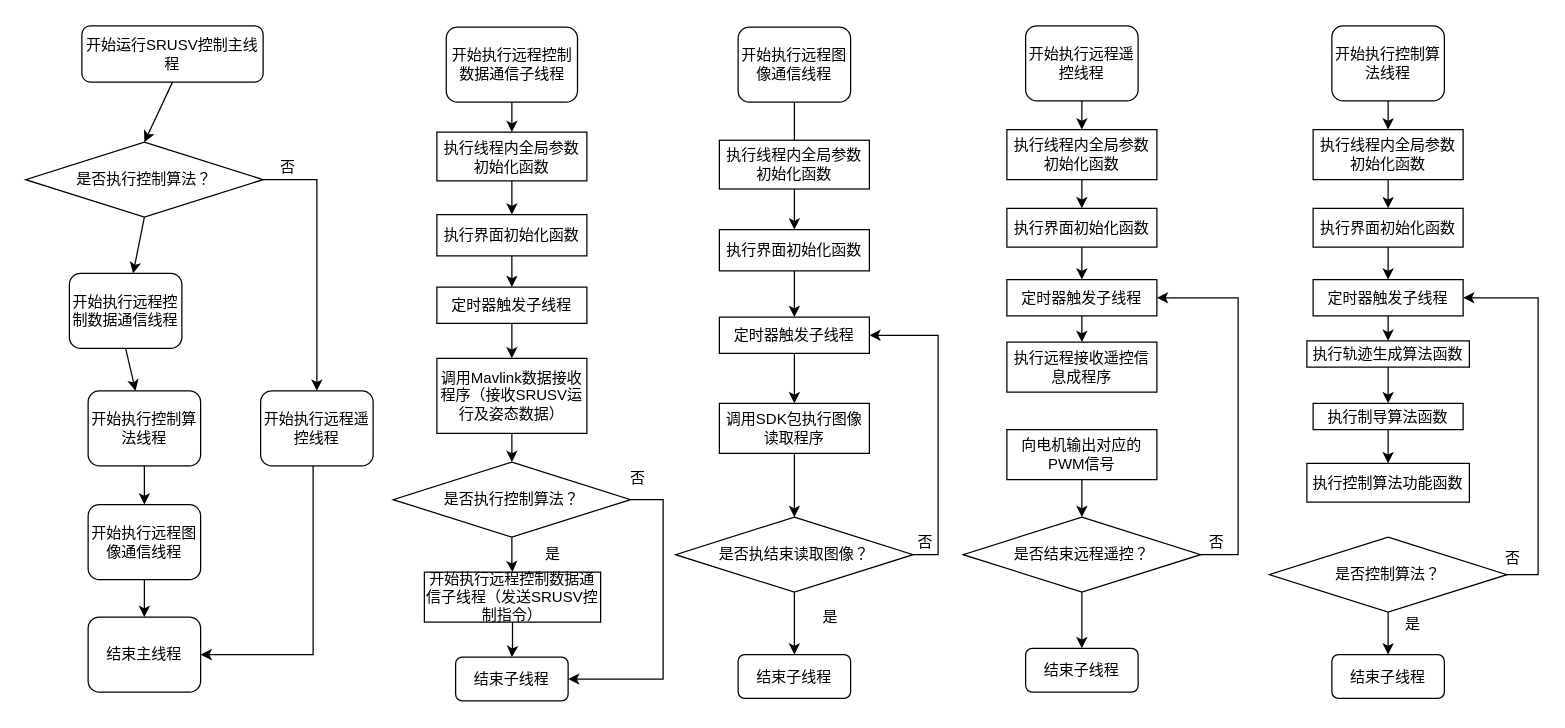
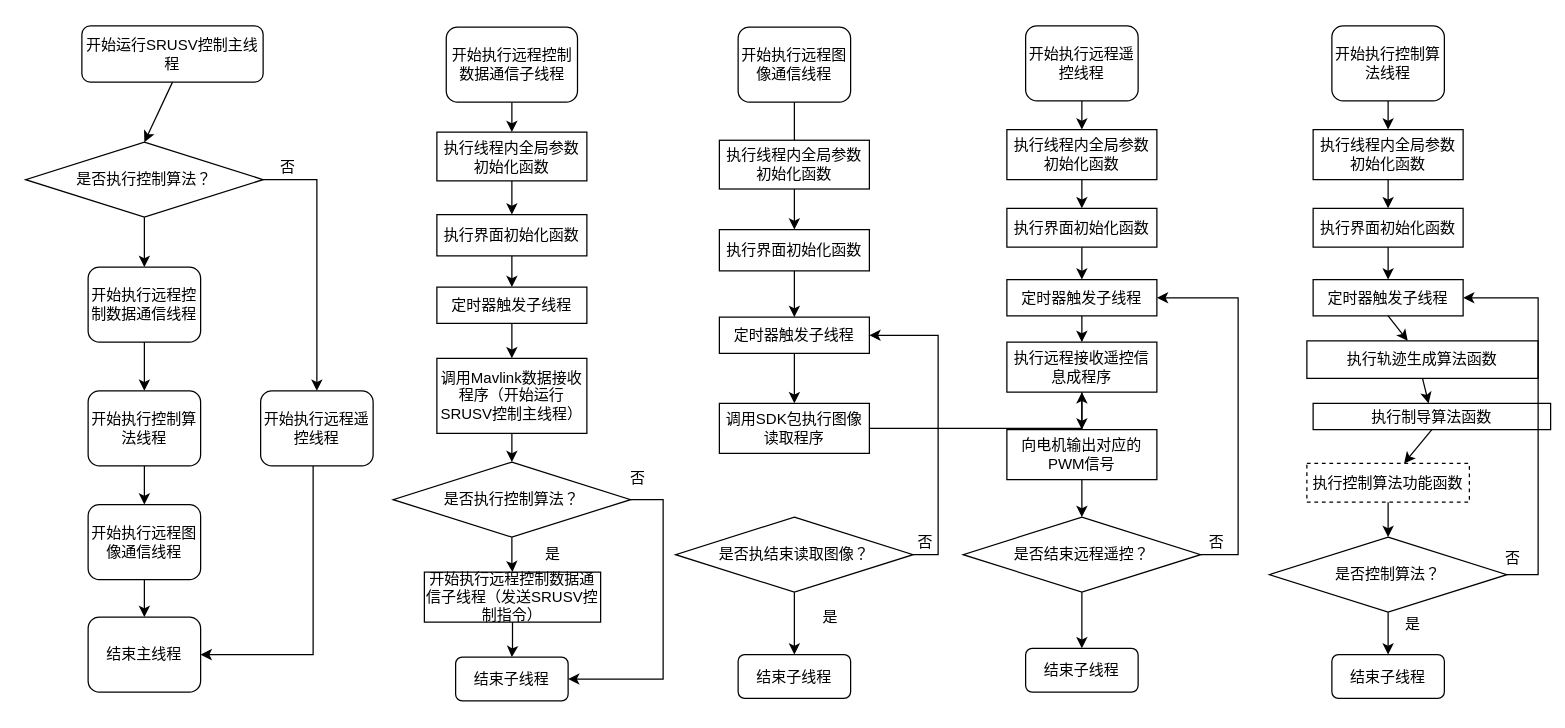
  <mxCell id="0" />
  <mxCell id="1" parent="0" />
  <mxCell id="2" value="" style="edgeStyle=orthogonalEdgeStyle;rounded=0;orthogonalLoop=1;jettySize=auto;html=1;" parent="1" source="3" target="5" edge="1"><mxGeometry relative="1" as="geometry" /></mxCell>
  <mxCell id="3" value="开始执行远程控制数据通信子线程" style="rounded=1;whiteSpace=wrap;html=1;" parent="1" vertex="1"><mxGeometry x="356.5" y="21" width="105" height="60" as="geometry" /></mxCell>
  <mxCell id="4" value="" style="edgeStyle=orthogonalEdgeStyle;rounded=0;orthogonalLoop=1;jettySize=auto;html=1;entryX=0.5;entryY=0;entryDx=0;entryDy=0;" parent="1" source="5" target="7" edge="1"><mxGeometry relative="1" as="geometry"><mxPoint x="409" y="207" as="targetPoint" /></mxGeometry></mxCell>
  <mxCell id="5" value="执行线程内全局参数初始化函数" style="rounded=0;whiteSpace=wrap;html=1;" parent="1" vertex="1"><mxGeometry x="349" y="105" width="120" height="39" as="geometry" /></mxCell>
  <mxCell id="6" value="" style="edgeStyle=orthogonalEdgeStyle;rounded=0;orthogonalLoop=1;jettySize=auto;html=1;" parent="1" source="7" target="34" edge="1"><mxGeometry relative="1" as="geometry" /></mxCell>
  <mxCell id="7" value="执行界面初始化函数" style="rounded=0;whiteSpace=wrap;html=1;" parent="1" vertex="1"><mxGeometry x="349" y="171" width="120" height="33" as="geometry" /></mxCell>
  <mxCell id="8" value="" style="edgeStyle=orthogonalEdgeStyle;rounded=0;orthogonalLoop=1;jettySize=auto;html=1;" parent="1" source="9" target="43" edge="1"><mxGeometry relative="1" as="geometry" /></mxCell>
  <mxCell id="9" value="开始执行远程图像通信线程" style="rounded=1;whiteSpace=wrap;html=1;" parent="1" vertex="1"><mxGeometry x="590" y="21" width="90" height="60" as="geometry" /></mxCell>
  <mxCell id="10" value="" style="edgeStyle=orthogonalEdgeStyle;rounded=0;orthogonalLoop=1;jettySize=auto;html=1;" parent="1" source="11" target="13" edge="1"><mxGeometry relative="1" as="geometry" /></mxCell>
  <mxCell id="11" value="开始执行远程遥控线程" style="rounded=1;whiteSpace=wrap;html=1;" parent="1" vertex="1"><mxGeometry x="820" y="20" width="90" height="60" as="geometry" /></mxCell>
  <mxCell id="12" value="" style="edgeStyle=orthogonalEdgeStyle;rounded=0;orthogonalLoop=1;jettySize=auto;html=1;" parent="1" source="13" target="15" edge="1"><mxGeometry relative="1" as="geometry" /></mxCell>
  <mxCell id="13" value="执行线程内全局参数初始化函数" style="rounded=0;whiteSpace=wrap;html=1;" parent="1" vertex="1"><mxGeometry x="805" y="103" width="120" height="40" as="geometry" /></mxCell>
  <mxCell id="14" value="" style="edgeStyle=orthogonalEdgeStyle;rounded=0;orthogonalLoop=1;jettySize=auto;html=1;" parent="1" source="15" target="58" edge="1"><mxGeometry relative="1" as="geometry" /></mxCell>
  <mxCell id="15" value="执行界面初始化函数" style="rounded=0;whiteSpace=wrap;html=1;" parent="1" vertex="1"><mxGeometry x="805" y="166" width="120" height="31" as="geometry" /></mxCell>
  <mxCell id="16" value="开始执行控制算法线程" style="rounded=1;whiteSpace=wrap;html=1;" parent="1" vertex="1"><mxGeometry x="1065" y="20" width="90" height="60" as="geometry" /></mxCell>
  <mxCell id="17" value="开始运行SRUSV控制主线程" style="rounded=1;whiteSpace=wrap;html=1;" parent="1" vertex="1"><mxGeometry x="65" y="20" width="145" height="45" as="geometry" /></mxCell>
- <mxCell id="18" value="开始执行远程控制数据通信线程" style="rounded=1;whiteSpace=wrap;html=1;" parent="1" vertex="1"><mxGeometry x="55" y="218" width="90" height="60" as="geometry" /></mxCell>
+ <mxCell id="18" value="开始执行远程控制数据通信线程" style="rounded=1;whiteSpace=wrap;html=1;" parent="1" vertex="1"><mxGeometry x="70" y="213" width="90" height="60" as="geometry" /></mxCell>
  <mxCell id="19" value="是否执行控制算法？" style="rhombus;whiteSpace=wrap;html=1;" parent="1" vertex="1"><mxGeometry x="20" y="113" width="190" height="60" as="geometry" /></mxCell>
  <mxCell id="20" value="" style="endArrow=classic;html=1;rounded=0;exitX=0.5;exitY=1;exitDx=0;exitDy=0;" parent="1" source="19" target="18" edge="1"><mxGeometry width="50" height="50" relative="1" as="geometry"><mxPoint x="400" y="543" as="sourcePoint" /><mxPoint x="450" y="493" as="targetPoint" /></mxGeometry></mxCell>
  <mxCell id="21" value="" style="endArrow=classic;html=1;rounded=0;edgeStyle=elbowEdgeStyle;entryX=1;entryY=0.5;entryDx=0;entryDy=0;" parent="1" target="32" edge="1"><mxGeometry width="50" height="50" relative="1" as="geometry"><mxPoint x="250" y="371" as="sourcePoint" /><mxPoint x="170" y="513" as="targetPoint" /><Array as="points"><mxPoint x="250" y="521" /></Array></mxGeometry></mxCell>
  <mxCell id="22" value="是" style="text;html=1;align=center;verticalAlign=middle;whiteSpace=wrap;rounded=0;" parent="1" vertex="1"><mxGeometry x="421.5" y="433" width="40" height="20" as="geometry" /></mxCell>
  <mxCell id="23" value="否" style="text;html=1;align=center;verticalAlign=middle;whiteSpace=wrap;rounded=0;" parent="1" vertex="1"><mxGeometry x="210" y="123" width="40" height="20" as="geometry" /></mxCell>
  <mxCell id="24" value="" style="endArrow=classic;html=1;rounded=0;exitX=0.5;exitY=1;exitDx=0;exitDy=0;" parent="1" source="18" target="29" edge="1"><mxGeometry width="50" height="50" relative="1" as="geometry"><mxPoint x="-110" y="373" as="sourcePoint" /><mxPoint x="115" y="313" as="targetPoint" /></mxGeometry></mxCell>
  <mxCell id="25" value="" style="endArrow=classic;html=1;rounded=0;edgeStyle=orthogonalEdgeStyle;exitX=1;exitY=0.5;exitDx=0;exitDy=0;entryX=0.5;entryY=0;entryDx=0;entryDy=0;" parent="1" source="19" target="26" edge="1"><mxGeometry width="50" height="50" relative="1" as="geometry"><mxPoint x="280" y="433" as="sourcePoint" /><mxPoint x="230" y="323" as="targetPoint" /></mxGeometry></mxCell>
  <mxCell id="26" value="开始执行远程遥控线程" style="rounded=1;whiteSpace=wrap;html=1;" parent="1" vertex="1"><mxGeometry x="208" y="312" width="90" height="60" as="geometry" /></mxCell>
  <mxCell id="27" value="" style="endArrow=classic;html=1;rounded=0;exitX=0.5;exitY=1;exitDx=0;exitDy=0;entryX=0.5;entryY=0;entryDx=0;entryDy=0;" parent="1" source="17" target="19" edge="1"><mxGeometry width="50" height="50" relative="1" as="geometry"><mxPoint x="750" y="293" as="sourcePoint" /><mxPoint x="800" y="243" as="targetPoint" /></mxGeometry></mxCell>
  <mxCell id="28" value="" style="edgeStyle=orthogonalEdgeStyle;rounded=0;orthogonalLoop=1;jettySize=auto;html=1;" parent="1" source="29" target="31" edge="1"><mxGeometry relative="1" as="geometry" /></mxCell>
  <mxCell id="29" value="开始执行控制算法线程" style="rounded=1;whiteSpace=wrap;html=1;" parent="1" vertex="1"><mxGeometry x="70" y="312" width="90" height="60" as="geometry" /></mxCell>
  <mxCell id="30" value="" style="edgeStyle=orthogonalEdgeStyle;rounded=0;orthogonalLoop=1;jettySize=auto;html=1;" parent="1" source="31" target="32" edge="1"><mxGeometry relative="1" as="geometry" /></mxCell>
  <mxCell id="31" value="开始执行远程图像通信线程" style="rounded=1;whiteSpace=wrap;html=1;" parent="1" vertex="1"><mxGeometry x="70" y="403" width="90" height="60" as="geometry" /></mxCell>
  <mxCell id="32" value="结束主线程" style="rounded=1;whiteSpace=wrap;html=1;" parent="1" vertex="1"><mxGeometry x="70" y="493" width="90" height="60" as="geometry" /></mxCell>
  <mxCell id="33" value="" style="edgeStyle=orthogonalEdgeStyle;rounded=0;orthogonalLoop=1;jettySize=auto;html=1;" parent="1" source="34" target="35" edge="1"><mxGeometry relative="1" as="geometry" /></mxCell>
  <mxCell id="34" value="定时器触发子线程" style="rounded=0;whiteSpace=wrap;html=1;" parent="1" vertex="1"><mxGeometry x="349" y="229" width="120" height="29" as="geometry" /></mxCell>
- <mxCell id="35" value="调用Mavlink数据接收程序（接收SRUSV运行及姿态数据）" style="rounded=0;whiteSpace=wrap;html=1;" parent="1" vertex="1"><mxGeometry x="349" y="286" width="120" height="60" as="geometry" /></mxCell>
+ <mxCell id="35" value="调用Mavlink数据接收程序（开始运行SRUSV控制主线程）" style="rounded=0;whiteSpace=wrap;html=1;" parent="1" vertex="1"><mxGeometry x="349" y="286" width="120" height="60" as="geometry" /></mxCell>
  <mxCell id="36" value="" style="edgeStyle=orthogonalEdgeStyle;rounded=0;orthogonalLoop=1;jettySize=auto;html=1;" parent="1" source="37" target="41" edge="1"><mxGeometry relative="1" as="geometry" /></mxCell>
  <mxCell id="37" value="开始执行远程控制数据通信子线程（发送SRUSV控制指令）" style="rounded=0;whiteSpace=wrap;html=1;" parent="1" vertex="1"><mxGeometry x="339" y="457" width="141" height="40" as="geometry" /></mxCell>
  <mxCell id="38" value="" style="edgeStyle=orthogonalEdgeStyle;rounded=0;orthogonalLoop=1;jettySize=auto;html=1;" parent="1" source="39" target="37" edge="1"><mxGeometry relative="1" as="geometry" /></mxCell>
  <mxCell id="39" value="是否执行控制算法？" style="rhombus;whiteSpace=wrap;html=1;" parent="1" vertex="1"><mxGeometry x="314" y="369" width="190" height="60" as="geometry" /></mxCell>
  <mxCell id="40" value="" style="endArrow=classic;html=1;rounded=0;exitX=0.5;exitY=1;exitDx=0;exitDy=0;" parent="1" source="35" target="39" edge="1"><mxGeometry width="50" height="50" relative="1" as="geometry"><mxPoint x="630" y="523" as="sourcePoint" /><mxPoint x="680" y="473" as="targetPoint" /></mxGeometry></mxCell>
  <mxCell id="41" value="结束子线程" style="rounded=1;whiteSpace=wrap;html=1;" parent="1" vertex="1"><mxGeometry x="364" y="525" width="90" height="35" as="geometry" /></mxCell>
  <mxCell id="42" value="执行线程内全局参数初始化函数" style="rounded=0;whiteSpace=wrap;html=1;" parent="1" vertex="1"><mxGeometry x="575" y="111.5" width="120" height="39" as="geometry" /></mxCell>
  <mxCell id="43" value="执行界面初始化函数" style="rounded=0;whiteSpace=wrap;html=1;" parent="1" vertex="1"><mxGeometry x="575" y="183" width="120" height="33" as="geometry" /></mxCell>
  <mxCell id="44" value="" style="edgeStyle=orthogonalEdgeStyle;rounded=0;orthogonalLoop=1;jettySize=auto;html=1;" parent="1" source="45" target="47" edge="1"><mxGeometry relative="1" as="geometry" /></mxCell>
  <mxCell id="45" value="定时器触发子线程" style="rounded=0;whiteSpace=wrap;html=1;" parent="1" vertex="1"><mxGeometry x="575" y="253" width="120" height="29" as="geometry" /></mxCell>
- <mxCell id="46" value="" style="edgeStyle=orthogonalEdgeStyle;rounded=0;orthogonalLoop=1;jettySize=auto;html=1;" parent="1" source="47" target="50" edge="1"><mxGeometry relative="1" as="geometry" /></mxCell>
+ <mxCell id="46" value="" style="edgeStyle=orthogonalEdgeStyle;rounded=0;orthogonalLoop=1;jettySize=auto;html=1;" parent="1" source="47" target="60" edge="1"><mxGeometry relative="1" as="geometry" /></mxCell>
  <mxCell id="47" value="调用SDK包执行图像读取程序" style="rounded=0;whiteSpace=wrap;html=1;" parent="1" vertex="1"><mxGeometry x="575" y="322" width="120" height="40" as="geometry" /></mxCell>
  <mxCell id="48" value="" style="endArrow=classic;html=1;rounded=0;exitX=0.5;exitY=1;exitDx=0;exitDy=0;entryX=0.5;entryY=0;entryDx=0;entryDy=0;" parent="1" source="43" target="45" edge="1"><mxGeometry width="50" height="50" relative="1" as="geometry"><mxPoint x="490" y="243" as="sourcePoint" /><mxPoint x="635" y="223" as="targetPoint" /></mxGeometry></mxCell>
  <mxCell id="49" value="" style="edgeStyle=orthogonalEdgeStyle;rounded=0;orthogonalLoop=1;jettySize=auto;html=1;" parent="1" source="50" target="51" edge="1"><mxGeometry relative="1" as="geometry" /></mxCell>
  <mxCell id="50" value="是否执结束读取图像？" style="rhombus;whiteSpace=wrap;html=1;" parent="1" vertex="1"><mxGeometry x="540" y="413" width="190" height="60" as="geometry" /></mxCell>
  <mxCell id="51" value="结束子线程" style="rounded=1;whiteSpace=wrap;html=1;" parent="1" vertex="1"><mxGeometry x="590" y="523" width="90" height="35" as="geometry" /></mxCell>
  <mxCell id="52" value="" style="endArrow=classic;html=1;rounded=0;edgeStyle=elbowEdgeStyle;entryX=1;entryY=0.5;entryDx=0;entryDy=0;exitX=1;exitY=0.5;exitDx=0;exitDy=0;" parent="1" source="39" target="41" edge="1"><mxGeometry width="50" height="50" relative="1" as="geometry"><mxPoint x="510" y="400" as="sourcePoint" /><mxPoint x="530" y="533" as="targetPoint" /><Array as="points"><mxPoint x="530" y="473" /></Array></mxGeometry></mxCell>
  <mxCell id="53" value="" style="endArrow=classic;html=1;rounded=0;edgeStyle=elbowEdgeStyle;exitX=1;exitY=0.5;exitDx=0;exitDy=0;entryX=1;entryY=0.5;entryDx=0;entryDy=0;" parent="1" source="50" target="45" edge="1"><mxGeometry width="50" height="50" relative="1" as="geometry"><mxPoint x="780" y="443" as="sourcePoint" /><mxPoint x="730" y="587" as="targetPoint" /><Array as="points"><mxPoint x="750" y="393" /></Array></mxGeometry></mxCell>
  <mxCell id="54" value="是" style="text;html=1;align=center;verticalAlign=middle;whiteSpace=wrap;rounded=0;" parent="1" vertex="1"><mxGeometry x="644" y="483" width="40" height="20" as="geometry" /></mxCell>
  <mxCell id="55" value="否" style="text;html=1;align=center;verticalAlign=middle;whiteSpace=wrap;rounded=0;" parent="1" vertex="1"><mxGeometry x="720" y="423" width="40" height="20" as="geometry" /></mxCell>
  <mxCell id="56" value="否" style="text;html=1;align=center;verticalAlign=middle;whiteSpace=wrap;rounded=0;" parent="1" vertex="1"><mxGeometry x="490" y="372" width="40" height="20" as="geometry" /></mxCell>
  <mxCell id="57" value="" style="edgeStyle=orthogonalEdgeStyle;rounded=0;orthogonalLoop=1;jettySize=auto;html=1;" parent="1" source="58" target="60" edge="1"><mxGeometry relative="1" as="geometry" /></mxCell>
  <mxCell id="58" value="定时器触发子线程" style="rounded=0;whiteSpace=wrap;html=1;" parent="1" vertex="1"><mxGeometry x="805" y="223" width="120" height="29" as="geometry" /></mxCell>
+ <mxCell id="59" value="" style="edgeStyle=orthogonalEdgeStyle;rounded=0;orthogonalLoop=1;jettySize=auto;html=1;" parent="1" source="60" target="62" edge="1"><mxGeometry relative="1" as="geometry" /></mxCell>
  <mxCell id="60" value="执行远程接收遥控信息成程序" style="rounded=0;whiteSpace=wrap;html=1;" parent="1" vertex="1"><mxGeometry x="805" y="273" width="120" height="40" as="geometry" /></mxCell>
  <mxCell id="61" value="" style="edgeStyle=orthogonalEdgeStyle;rounded=0;orthogonalLoop=1;jettySize=auto;html=1;" parent="1" source="62" target="64" edge="1"><mxGeometry relative="1" as="geometry" /></mxCell>
  <mxCell id="62" value="向电机输出对应的PWM信号" style="rounded=0;whiteSpace=wrap;html=1;" parent="1" vertex="1"><mxGeometry x="805" y="343" width="120" height="40" as="geometry" /></mxCell>
  <mxCell id="63" value="" style="edgeStyle=orthogonalEdgeStyle;rounded=0;orthogonalLoop=1;jettySize=auto;html=1;" parent="1" source="64" target="65" edge="1"><mxGeometry relative="1" as="geometry" /></mxCell>
  <mxCell id="64" value="是否结束远程遥控？" style="rhombus;whiteSpace=wrap;html=1;" parent="1" vertex="1"><mxGeometry x="770" y="413" width="190" height="60" as="geometry" /></mxCell>
  <mxCell id="65" value="结束子线程" style="rounded=1;whiteSpace=wrap;html=1;" parent="1" vertex="1"><mxGeometry x="820" y="518" width="90" height="35" as="geometry" /></mxCell>
  <mxCell id="66" value="是" style="text;html=1;align=center;verticalAlign=middle;whiteSpace=wrap;rounded=0;" parent="1" vertex="1"><mxGeometry x="1110" y="489" width="40" height="20" as="geometry" /></mxCell>
  <mxCell id="67" value="" style="endArrow=classic;html=1;rounded=0;edgeStyle=elbowEdgeStyle;exitX=1;exitY=0.5;exitDx=0;exitDy=0;entryX=1;entryY=0.5;entryDx=0;entryDy=0;" parent="1" source="64" target="58" edge="1"><mxGeometry width="50" height="50" relative="1" as="geometry"><mxPoint x="975" y="442" as="sourcePoint" /><mxPoint x="940" y="341" as="targetPoint" /><Array as="points"><mxPoint x="990" y="373" /></Array></mxGeometry></mxCell>
  <mxCell id="68" value="否" style="text;html=1;align=center;verticalAlign=middle;whiteSpace=wrap;rounded=0;" parent="1" vertex="1"><mxGeometry x="953" y="423" width="40" height="20" as="geometry" /></mxCell>
  <mxCell id="69" value="执行线程内全局参数初始化函数" style="rounded=0;whiteSpace=wrap;html=1;" parent="1" vertex="1"><mxGeometry x="1050" y="103" width="120" height="40" as="geometry" /></mxCell>
  <mxCell id="70" value="执行界面初始化函数" style="rounded=0;whiteSpace=wrap;html=1;" parent="1" vertex="1"><mxGeometry x="1050" y="166" width="120" height="31" as="geometry" /></mxCell>
  <mxCell id="71" value="定时器触发子线程" style="rounded=0;whiteSpace=wrap;html=1;" parent="1" vertex="1"><mxGeometry x="1050" y="223" width="120" height="29" as="geometry" /></mxCell>
- <mxCell id="72" value="执行轨迹生成算法函数" style="rounded=0;whiteSpace=wrap;html=1;" parent="1" vertex="1"><mxGeometry x="1045" y="272" width="130" height="21" as="geometry" /></mxCell>
- <mxCell id="73" value="执行制导算法函数" style="rounded=0;whiteSpace=wrap;html=1;" parent="1" vertex="1"><mxGeometry x="1050" y="322" width="120" height="21" as="geometry" /></mxCell>
- <mxCell id="74" value="执行控制算法功能函数" style="rounded=0;whiteSpace=wrap;html=1;" parent="1" vertex="1"><mxGeometry x="1045" y="370" width="130" height="31" as="geometry" /></mxCell>
+ <mxCell id="72" value="执行轨迹生成算法函数" style="rounded=0;whiteSpace=wrap;html=1;" parent="1" vertex="1"><mxGeometry x="1045" y="272" width="185" height="30" as="geometry" /></mxCell>
+ <mxCell id="73" value="执行制导算法函数" style="rounded=0;whiteSpace=wrap;html=1;" parent="1" vertex="1"><mxGeometry x="1050" y="322" width="190" height="21" as="geometry" /></mxCell>
+ <mxCell id="74" value="执行控制算法功能函数" style="rounded=0;whiteSpace=wrap;html=1;dashed=1;" parent="1" vertex="1"><mxGeometry x="1045" y="370" width="130" height="31" as="geometry" /></mxCell>
  <mxCell id="75" value="结束子线程" style="rounded=1;whiteSpace=wrap;html=1;" parent="1" vertex="1"><mxGeometry x="1065" y="523" width="90" height="35" as="geometry" /></mxCell>
  <mxCell id="76" value="是否控制算法？" style="rhombus;whiteSpace=wrap;html=1;" parent="1" vertex="1"><mxGeometry x="1015" y="429" width="190" height="60" as="geometry" /></mxCell>
  <mxCell id="77" value="" style="endArrow=classic;html=1;rounded=0;exitX=0.5;exitY=1;exitDx=0;exitDy=0;" parent="1" source="16" target="69" edge="1"><mxGeometry width="50" height="50" relative="1" as="geometry"><mxPoint x="1300" y="83" as="sourcePoint" /><mxPoint x="1350" y="33" as="targetPoint" /></mxGeometry></mxCell>
  <mxCell id="78" value="" style="endArrow=classic;html=1;rounded=0;exitX=0.5;exitY=1;exitDx=0;exitDy=0;entryX=0.5;entryY=0;entryDx=0;entryDy=0;" parent="1" source="69" target="70" edge="1"><mxGeometry width="50" height="50" relative="1" as="geometry"><mxPoint x="1230" y="153" as="sourcePoint" /><mxPoint x="1280" y="103" as="targetPoint" /></mxGeometry></mxCell>
  <mxCell id="79" value="" style="endArrow=classic;html=1;rounded=0;exitX=0.5;exitY=1;exitDx=0;exitDy=0;" parent="1" source="70" target="71" edge="1"><mxGeometry width="50" height="50" relative="1" as="geometry"><mxPoint x="1300" y="273" as="sourcePoint" /><mxPoint x="1350" y="223" as="targetPoint" /></mxGeometry></mxCell>
  <mxCell id="80" value="" style="endArrow=classic;html=1;rounded=0;exitX=0.5;exitY=1;exitDx=0;exitDy=0;" parent="1" source="71" target="72" edge="1"><mxGeometry width="50" height="50" relative="1" as="geometry"><mxPoint x="1260" y="293" as="sourcePoint" /><mxPoint x="1310" y="243" as="targetPoint" /></mxGeometry></mxCell>
  <mxCell id="81" value="" style="endArrow=classic;html=1;rounded=0;exitX=0.5;exitY=1;exitDx=0;exitDy=0;" parent="1" source="72" target="73" edge="1"><mxGeometry width="50" height="50" relative="1" as="geometry"><mxPoint x="1330" y="313" as="sourcePoint" /><mxPoint x="1380" y="263" as="targetPoint" /></mxGeometry></mxCell>
  <mxCell id="82" value="" style="endArrow=classic;html=1;rounded=0;exitX=0.5;exitY=1;exitDx=0;exitDy=0;" parent="1" source="73" target="74" edge="1"><mxGeometry width="50" height="50" relative="1" as="geometry"><mxPoint x="1240" y="353" as="sourcePoint" /><mxPoint x="1290" y="303" as="targetPoint" /></mxGeometry></mxCell>
+ <mxCell id="83" value="" style="endArrow=classic;html=1;rounded=0;exitX=0.5;exitY=1;exitDx=0;exitDy=0;entryX=0.5;entryY=0;entryDx=0;entryDy=0;" parent="1" source="74" target="76" edge="1"><mxGeometry width="50" height="50" relative="1" as="geometry"><mxPoint x="1180" y="413" as="sourcePoint" /><mxPoint x="1230" y="363" as="targetPoint" /></mxGeometry></mxCell>
  <mxCell id="84" value="" style="endArrow=classic;html=1;rounded=0;exitX=0.5;exitY=1;exitDx=0;exitDy=0;entryX=0.5;entryY=0;entryDx=0;entryDy=0;" parent="1" source="76" target="75" edge="1"><mxGeometry width="50" height="50" relative="1" as="geometry"><mxPoint x="1200" y="513" as="sourcePoint" /><mxPoint x="1250" y="463" as="targetPoint" /></mxGeometry></mxCell>
  <mxCell id="85" value="" style="endArrow=classic;html=1;rounded=0;edgeStyle=elbowEdgeStyle;" parent="1" source="76" target="71" edge="1"><mxGeometry width="50" height="50" relative="1" as="geometry"><mxPoint x="1240" y="443" as="sourcePoint" /><mxPoint x="1205" y="293" as="targetPoint" /><Array as="points"><mxPoint x="1230" y="343" /></Array></mxGeometry></mxCell>
  <mxCell id="86" value="否" style="text;html=1;align=center;verticalAlign=middle;whiteSpace=wrap;rounded=0;" parent="1" vertex="1"><mxGeometry x="1190" y="436" width="40" height="20" as="geometry" /></mxCell>
